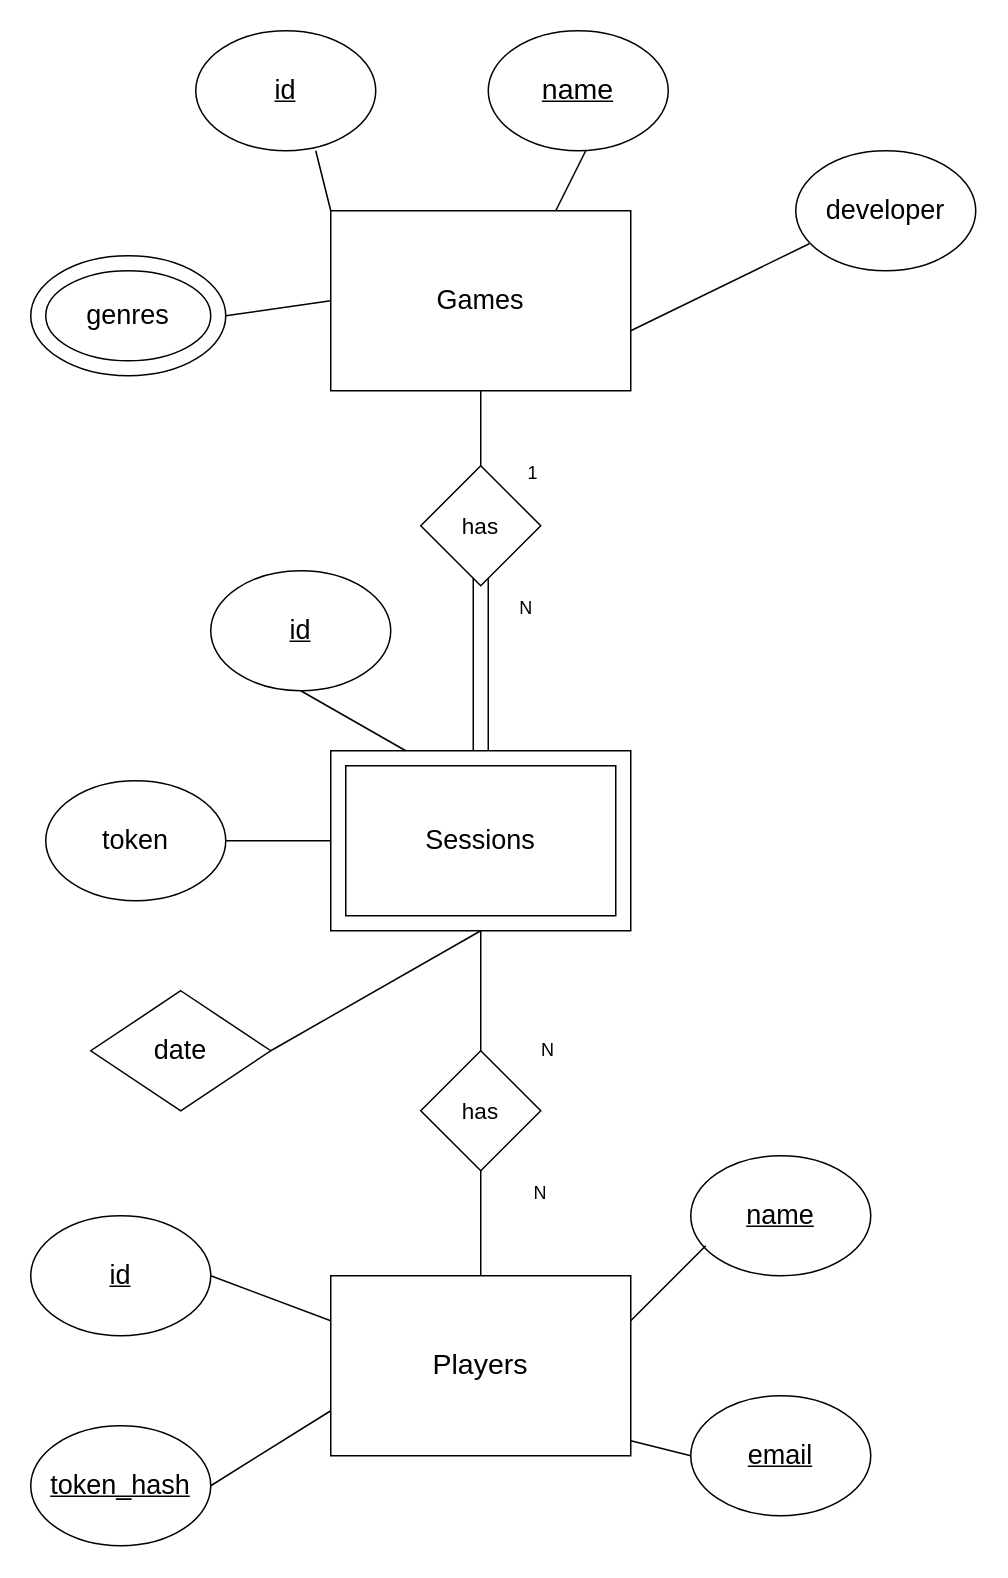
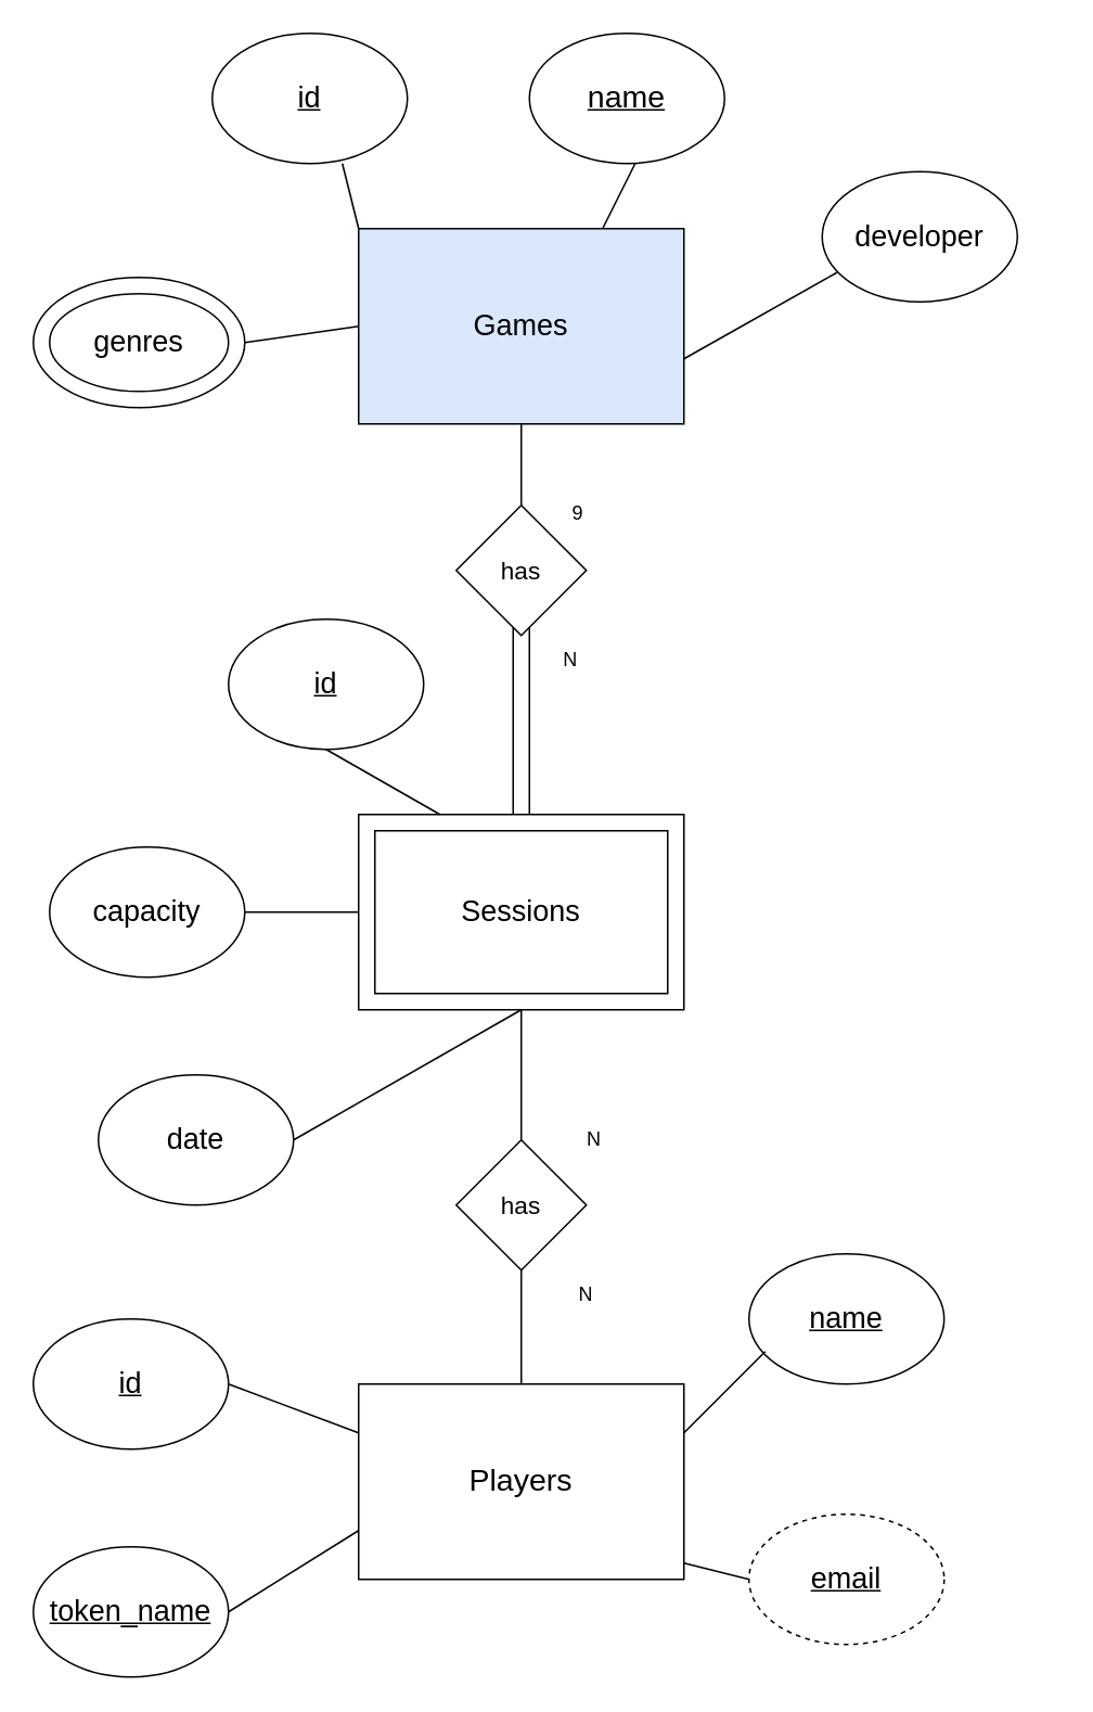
  <mxCell id="0" />
  <mxCell id="1" parent="0" />
  <mxCell id="2" value="" style="shape=flexArrow;endArrow=classic;startArrow=classic;html=1;rounded=0;exitX=0.5;exitY=0.583;exitDx=0;exitDy=0;exitPerimeter=0;" parent="1" source="14" edge="1"><mxGeometry width="100" height="100" relative="1" as="geometry"><mxPoint x="300" y="500" as="sourcePoint" /><mxPoint x="320" y="330" as="targetPoint" /></mxGeometry></mxCell>
- <mxCell id="3" value="Games" style="rounded=0;whiteSpace=wrap;html=1;fontSize=18;" parent="1" vertex="1"><mxGeometry x="220" y="140" width="200" height="120" as="geometry" /></mxCell>
+ <mxCell id="3" value="Games" style="rounded=0;whiteSpace=wrap;html=1;fontSize=18;fillColor=#dae8fc;" parent="1" vertex="1"><mxGeometry x="220" y="140" width="200" height="120" as="geometry" /></mxCell>
  <mxCell id="4" value="name" style="ellipse;whiteSpace=wrap;html=1;fontStyle=4;fontSize=19;" parent="1" vertex="1"><mxGeometry x="325" y="20" width="120" height="80" as="geometry" /></mxCell>
  <mxCell id="5" value="&lt;u style=&quot;font-size: 18px;&quot;&gt;id&lt;/u&gt;" style="ellipse;whiteSpace=wrap;html=1;fontSize=18;" parent="1" vertex="1"><mxGeometry x="130" y="20" width="120" height="80" as="geometry" /></mxCell>
  <mxCell id="6" value="genres" style="ellipse;whiteSpace=wrap;html=1;gradientColor=none;" parent="1" vertex="1"><mxGeometry x="20" y="170" width="130" height="80" as="geometry" /></mxCell>
  <mxCell id="7" value="genres" style="ellipse;whiteSpace=wrap;html=1;fontSize=18;fontStyle=0;strokeColor=default;" parent="1" vertex="1"><mxGeometry x="30" y="180" width="110" height="60" as="geometry" /></mxCell>
  <mxCell id="8" value="" style="endArrow=none;html=1;rounded=0;exitX=1;exitY=0.5;exitDx=0;exitDy=0;entryX=0;entryY=0.5;entryDx=0;entryDy=0;" parent="1" source="6" target="3" edge="1"><mxGeometry width="50" height="50" relative="1" as="geometry"><mxPoint x="160" y="235" as="sourcePoint" /><mxPoint x="210" y="185" as="targetPoint" /></mxGeometry></mxCell>
- <mxCell id="9" value="developer" style="ellipse;whiteSpace=wrap;html=1;fontSize=18;" parent="1" vertex="1"><mxGeometry x="530" y="100" width="120" height="80" as="geometry" /></mxCell>
+ <mxCell id="9" value="developer" style="ellipse;whiteSpace=wrap;html=1;fontSize=18;" parent="1" vertex="1"><mxGeometry x="505" y="105" width="120" height="80" as="geometry" /></mxCell>
  <mxCell id="10" value="" style="endArrow=none;html=1;rounded=0;entryX=0.075;entryY=0.775;entryDx=0;entryDy=0;entryPerimeter=0;" parent="1" target="9" edge="1"><mxGeometry width="50" height="50" relative="1" as="geometry"><mxPoint x="420" y="220" as="sourcePoint" /><mxPoint x="470" y="170" as="targetPoint" /></mxGeometry></mxCell>
  <mxCell id="11" value="has" style="rhombus;whiteSpace=wrap;html=1;fontSize=15;" parent="1" vertex="1"><mxGeometry x="280" y="310" width="80" height="80" as="geometry" /></mxCell>
- <mxCell id="12" value="1" style="text;html=1;align=center;verticalAlign=middle;whiteSpace=wrap;rounded=0;" parent="1" vertex="1"><mxGeometry x="330" y="300" width="50" height="30" as="geometry" /></mxCell>
+ <mxCell id="12" value="9" style="text;html=1;align=center;verticalAlign=middle;whiteSpace=wrap;rounded=0;" parent="1" vertex="1"><mxGeometry x="330" y="300" width="50" height="30" as="geometry" /></mxCell>
  <mxCell id="13" value="" style="endArrow=none;html=1;rounded=0;entryX=0.5;entryY=1;entryDx=0;entryDy=0;exitX=0.5;exitY=0;exitDx=0;exitDy=0;" parent="1" source="11" target="3" edge="1"><mxGeometry width="50" height="50" relative="1" as="geometry"><mxPoint x="320" y="300" as="sourcePoint" /><mxPoint x="350" y="260" as="targetPoint" /></mxGeometry></mxCell>
  <mxCell id="14" value="Sessions" style="rounded=0;whiteSpace=wrap;html=1;fontSize=19;" parent="1" vertex="1"><mxGeometry x="220" y="500" width="200" height="120" as="geometry" /></mxCell>
  <mxCell id="15" value="N" style="text;html=1;align=center;verticalAlign=middle;resizable=0;points=[];autosize=1;strokeColor=none;fillColor=none;" parent="1" vertex="1"><mxGeometry x="335" y="390" width="30" height="30" as="geometry" /></mxCell>
  <mxCell id="16" value="id" style="ellipse;whiteSpace=wrap;html=1;fontSize=18;fontStyle=4" parent="1" vertex="1"><mxGeometry x="140" y="380" width="120" height="80" as="geometry" /></mxCell>
  <mxCell id="17" value="" style="endArrow=none;html=1;rounded=0;exitX=0.25;exitY=0;exitDx=0;exitDy=0;entryX=0.5;entryY=1;entryDx=0;entryDy=0;" parent="1" source="14" target="16" edge="1"><mxGeometry width="50" height="50" relative="1" as="geometry"><mxPoint x="190" y="500" as="sourcePoint" /><mxPoint x="240" y="450" as="targetPoint" /></mxGeometry></mxCell>
- <mxCell id="18" value="token" style="ellipse;whiteSpace=wrap;html=1;fontSize=18;" parent="1" vertex="1"><mxGeometry x="30" y="520" width="120" height="80" as="geometry" /></mxCell>
- <mxCell id="19" value="date" style="rhombus;whiteSpace=wrap;html=1;fontSize=18;" parent="1" vertex="1"><mxGeometry x="60" y="660" width="120" height="80" as="geometry" /></mxCell>
+ <mxCell id="18" value="capacity" style="ellipse;whiteSpace=wrap;html=1;fontSize=18;" parent="1" vertex="1"><mxGeometry x="30" y="520" width="120" height="80" as="geometry" /></mxCell>
+ <mxCell id="19" value="date" style="ellipse;whiteSpace=wrap;html=1;fontSize=18;" parent="1" vertex="1"><mxGeometry x="60" y="660" width="120" height="80" as="geometry" /></mxCell>
  <mxCell id="20" value="" style="endArrow=none;html=1;rounded=0;entryX=0.5;entryY=1;entryDx=0;entryDy=0;exitX=1;exitY=0.5;exitDx=0;exitDy=0;" parent="1" source="19" target="14" edge="1"><mxGeometry width="50" height="50" relative="1" as="geometry"><mxPoint x="120" y="660" as="sourcePoint" /><mxPoint x="170" y="610" as="targetPoint" /></mxGeometry></mxCell>
  <mxCell id="21" value="" style="endArrow=none;html=1;rounded=0;entryX=0;entryY=0.5;entryDx=0;entryDy=0;" parent="1" target="14" edge="1"><mxGeometry width="50" height="50" relative="1" as="geometry"><mxPoint x="150" y="560" as="sourcePoint" /><mxPoint x="200" y="510" as="targetPoint" /></mxGeometry></mxCell>
  <mxCell id="22" value="has" style="rhombus;whiteSpace=wrap;html=1;fontSize=15;" parent="1" vertex="1"><mxGeometry x="280" y="700" width="80" height="80" as="geometry" /></mxCell>
  <mxCell id="23" value="" style="endArrow=none;html=1;rounded=0;exitX=0.5;exitY=0;exitDx=0;exitDy=0;" parent="1" source="22" edge="1"><mxGeometry width="50" height="50" relative="1" as="geometry"><mxPoint x="270" y="670" as="sourcePoint" /><mxPoint x="320" y="620" as="targetPoint" /></mxGeometry></mxCell>
  <mxCell id="24" value="" style="endArrow=none;html=1;rounded=0;" parent="1" edge="1"><mxGeometry width="50" height="50" relative="1" as="geometry"><mxPoint x="320" y="850" as="sourcePoint" /><mxPoint x="320" y="780" as="targetPoint" /></mxGeometry></mxCell>
  <mxCell id="25" value="N" style="text;html=1;align=center;verticalAlign=middle;whiteSpace=wrap;rounded=0;" parent="1" vertex="1"><mxGeometry x="335" y="685" width="60" height="30" as="geometry" /></mxCell>
  <mxCell id="26" value="N" style="text;html=1;align=center;verticalAlign=middle;whiteSpace=wrap;rounded=0;" parent="1" vertex="1"><mxGeometry x="330" y="780" width="60" height="30" as="geometry" /></mxCell>
  <mxCell id="27" value="Players" style="rounded=0;whiteSpace=wrap;html=1;fontSize=19;" parent="1" vertex="1"><mxGeometry x="220" y="850" width="200" height="120" as="geometry" /></mxCell>
  <mxCell id="28" value="id" style="ellipse;whiteSpace=wrap;html=1;fontSize=18;fontStyle=4" parent="1" vertex="1"><mxGeometry x="20" y="810" width="120" height="80" as="geometry" /></mxCell>
- <mxCell id="29" value="token_hash" style="ellipse;whiteSpace=wrap;html=1;fontSize=18;fontStyle=4" parent="1" vertex="1"><mxGeometry x="20" y="950" width="120" height="80" as="geometry" /></mxCell>
+ <mxCell id="29" value="token_name" style="ellipse;whiteSpace=wrap;html=1;fontSize=18;fontStyle=4" parent="1" vertex="1"><mxGeometry x="20" y="950" width="120" height="80" as="geometry" /></mxCell>
  <mxCell id="30" value="name" style="ellipse;whiteSpace=wrap;html=1;fontSize=18;fontStyle=4" parent="1" vertex="1"><mxGeometry x="460" y="770" width="120" height="80" as="geometry" /></mxCell>
- <mxCell id="31" value="email" style="ellipse;whiteSpace=wrap;html=1;fontSize=18;fontStyle=4" parent="1" vertex="1"><mxGeometry x="460" y="930" width="120" height="80" as="geometry" /></mxCell>
+ <mxCell id="31" value="email" style="ellipse;whiteSpace=wrap;html=1;fontSize=18;fontStyle=4;dashed=1;" parent="1" vertex="1"><mxGeometry x="460" y="930" width="120" height="80" as="geometry" /></mxCell>
  <mxCell id="32" value="" style="endArrow=none;html=1;rounded=0;entryX=0;entryY=0.25;entryDx=0;entryDy=0;" parent="1" target="27" edge="1"><mxGeometry width="50" height="50" relative="1" as="geometry"><mxPoint x="140" y="850" as="sourcePoint" /><mxPoint x="190" y="800" as="targetPoint" /></mxGeometry></mxCell>
  <mxCell id="33" value="" style="endArrow=none;html=1;rounded=0;entryX=0;entryY=0.75;entryDx=0;entryDy=0;" parent="1" target="27" edge="1"><mxGeometry width="50" height="50" relative="1" as="geometry"><mxPoint x="140" y="990" as="sourcePoint" /><mxPoint x="190" y="940" as="targetPoint" /></mxGeometry></mxCell>
  <mxCell id="34" value="" style="endArrow=none;html=1;rounded=0;" parent="1" edge="1"><mxGeometry width="50" height="50" relative="1" as="geometry"><mxPoint x="420" y="880" as="sourcePoint" /><mxPoint x="470" y="830" as="targetPoint" /></mxGeometry></mxCell>
  <mxCell id="35" value="" style="endArrow=none;html=1;rounded=0;entryX=0;entryY=0.5;entryDx=0;entryDy=0;" parent="1" target="31" edge="1"><mxGeometry width="50" height="50" relative="1" as="geometry"><mxPoint x="420" y="960" as="sourcePoint" /><mxPoint x="470" y="910" as="targetPoint" /></mxGeometry></mxCell>
  <mxCell id="36" value="Sessions" style="rounded=0;whiteSpace=wrap;html=1;fontSize=18;" parent="1" vertex="1"><mxGeometry x="230" y="510" width="180" height="100" as="geometry" /></mxCell>
  <mxCell id="37" value="" style="endArrow=none;html=1;rounded=0;exitX=0;exitY=0;exitDx=0;exitDy=0;" parent="1" source="3" edge="1"><mxGeometry width="50" height="50" relative="1" as="geometry"><mxPoint x="160" y="150" as="sourcePoint" /><mxPoint x="210" y="100" as="targetPoint" /></mxGeometry></mxCell>
  <mxCell id="38" value="" style="endArrow=none;html=1;rounded=0;exitX=0.75;exitY=0;exitDx=0;exitDy=0;" parent="1" source="3" edge="1"><mxGeometry width="50" height="50" relative="1" as="geometry"><mxPoint x="340" y="150" as="sourcePoint" /><mxPoint x="390" y="100" as="targetPoint" /></mxGeometry></mxCell>
